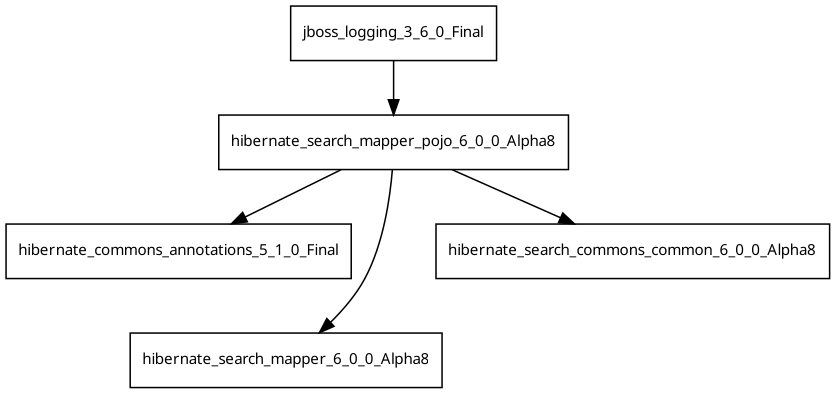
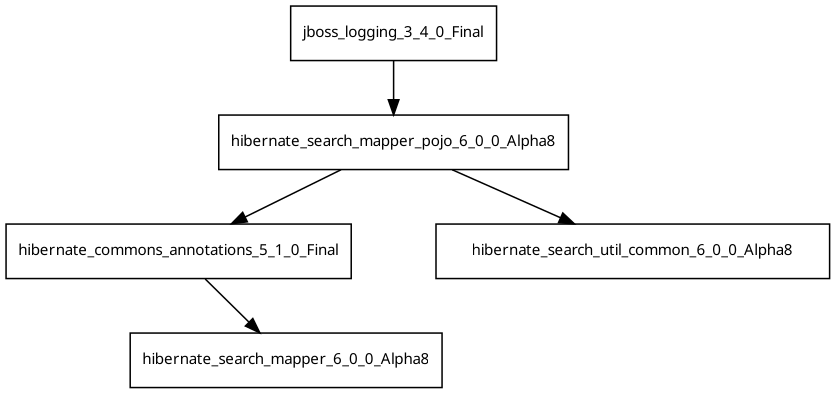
  digraph {
    fontname="Noto Sans"
    node [fontname="Noto Sans" fontsize=10.0 shape=box]
    edge [fontname="Noto Sans"]
    hibernate_search_mapper_pojo_6_0_0_Alpha8
    hibernate_commons_annotations_5_1_0_Final
    n3 [label=hibernate_search_mapper_6_0_0_Alpha8]
-   hibernate_search_util_common_6_0_0_Alpha8 [label=hibernate_search_commons_common_6_0_0_Alpha8]
-   jboss_logging_3_4_0_Final [label=jboss_logging_3_6_0_Final]
+   hibernate_search_util_common_6_0_0_Alpha8
+   jboss_logging_3_4_0_Final
    hibernate_search_mapper_pojo_6_0_0_Alpha8 -> hibernate_commons_annotations_5_1_0_Final
-   hibernate_search_mapper_pojo_6_0_0_Alpha8 -> n3
+   hibernate_commons_annotations_5_1_0_Final -> n3
    hibernate_search_mapper_pojo_6_0_0_Alpha8 -> hibernate_search_util_common_6_0_0_Alpha8
    jboss_logging_3_4_0_Final -> hibernate_search_mapper_pojo_6_0_0_Alpha8
  }
